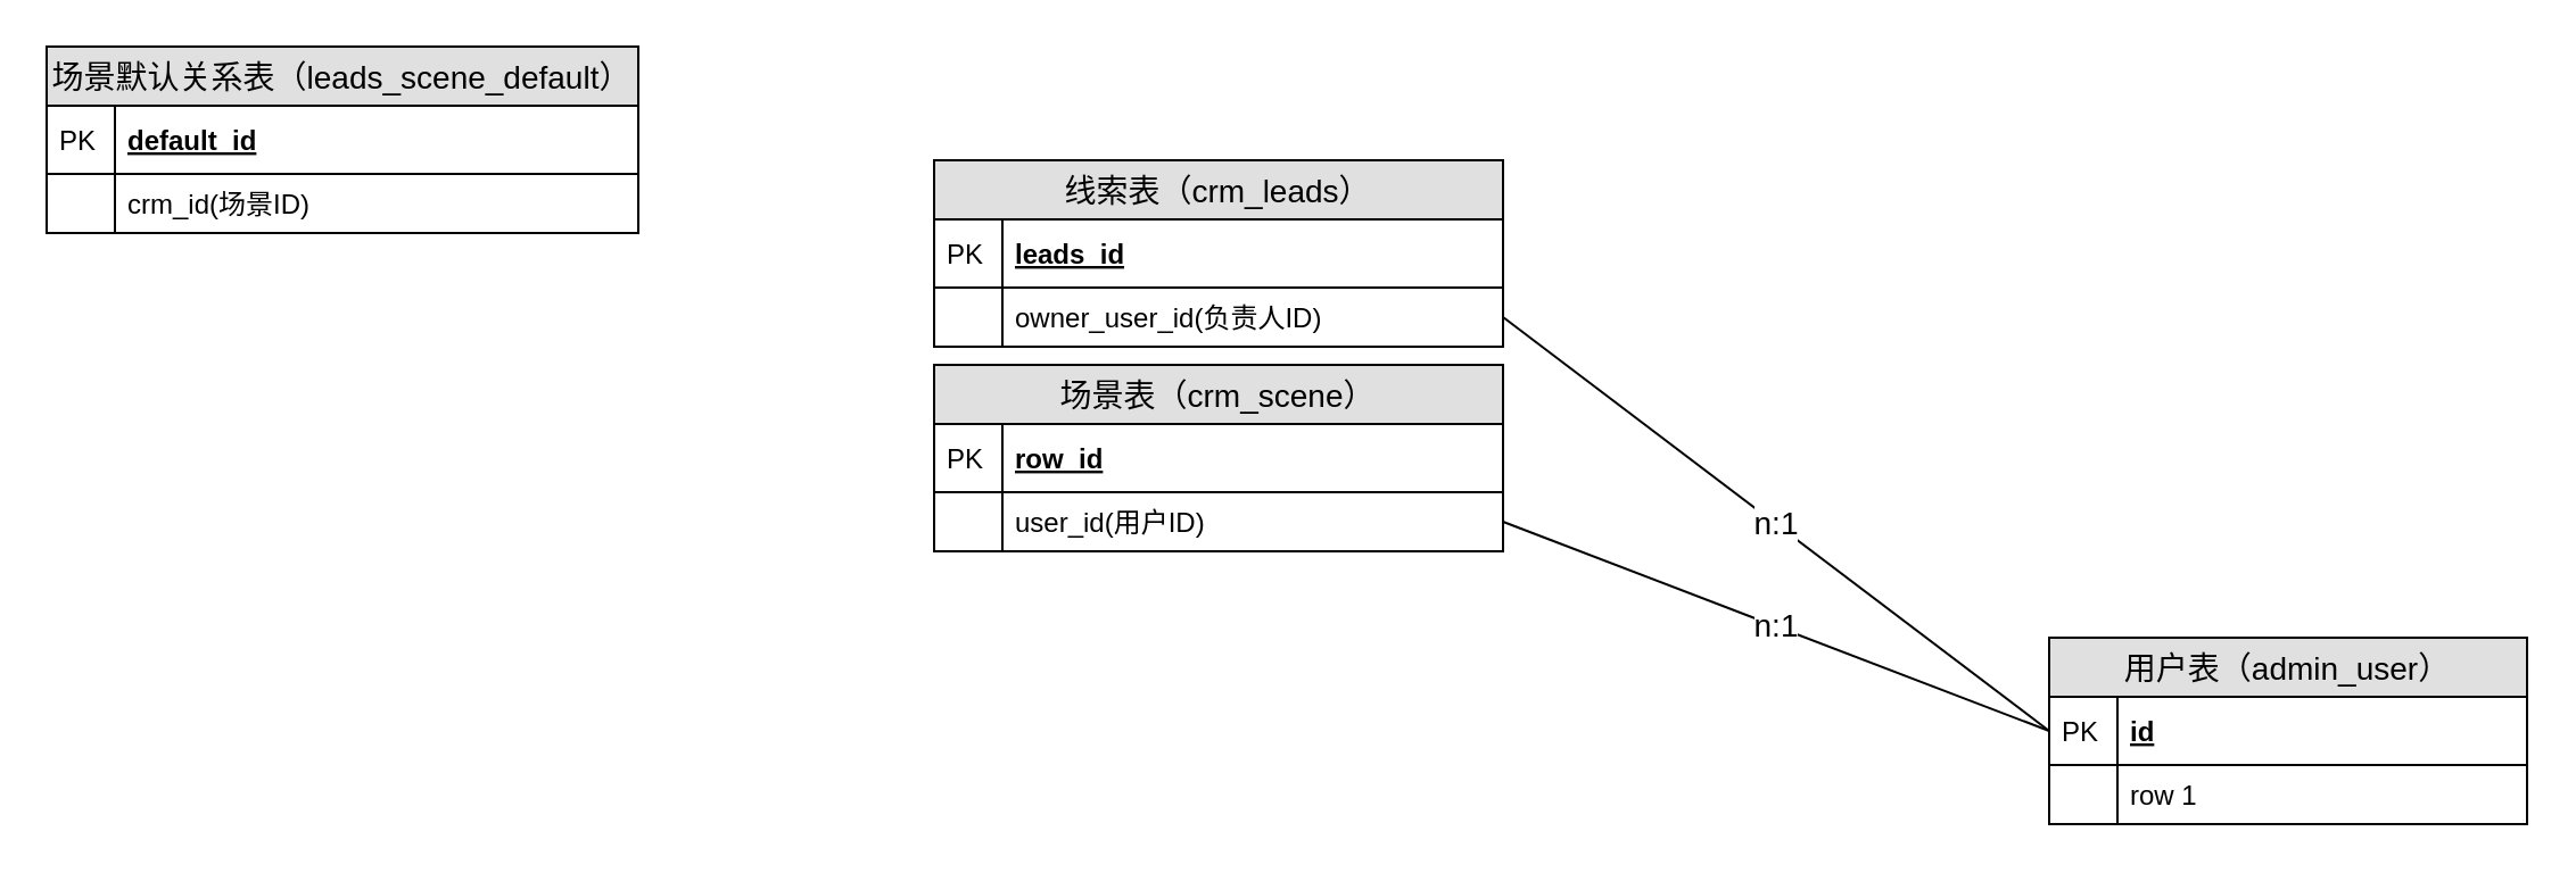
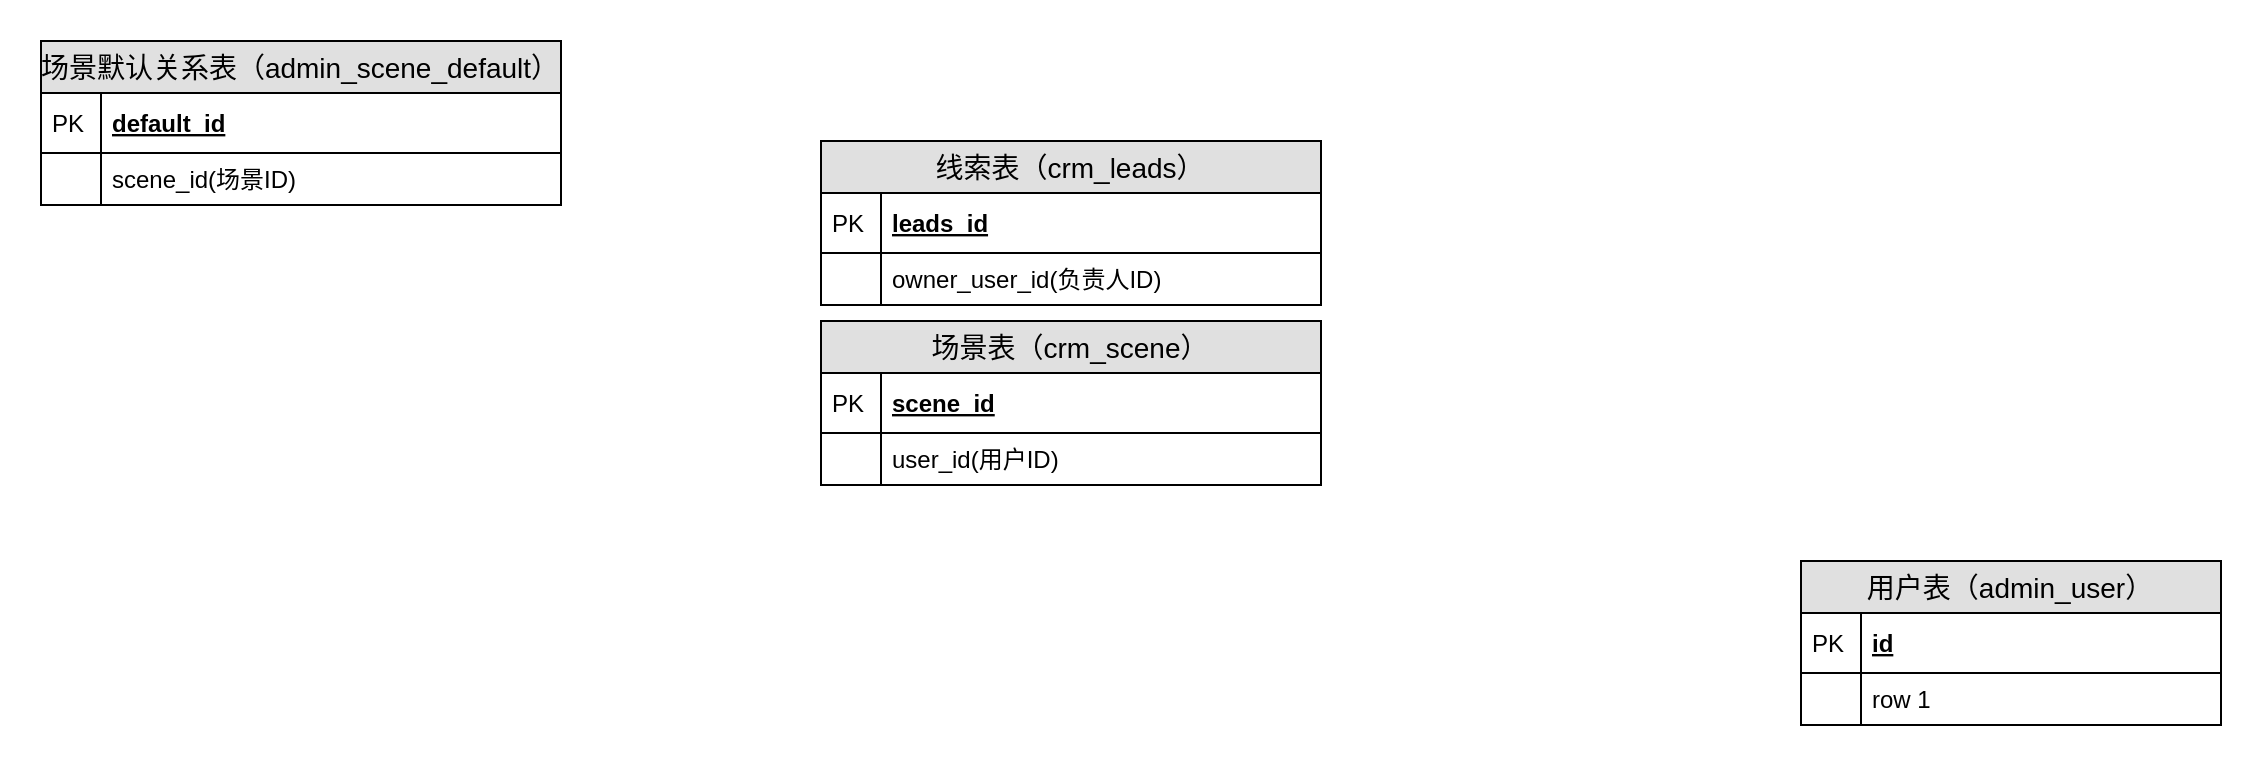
  <mxCell id="0" />
  <mxCell id="1" parent="0" />
  <mxCell id="2" value="线索表（crm_leads）" style="swimlane;fontStyle=0;childLayout=stackLayout;horizontal=1;startSize=26;fillColor=#e0e0e0;horizontalStack=0;resizeParent=1;resizeParentMax=0;resizeLast=0;collapsible=1;marginBottom=0;swimlaneFillColor=#ffffff;align=center;fontSize=14;" parent="1" vertex="1"><mxGeometry x="410" y="70" width="250" height="82" as="geometry"><mxRectangle x="700" y="130" width="160" height="26" as="alternateBounds" /></mxGeometry></mxCell>
  <mxCell id="3" value="leads_id" style="shape=partialRectangle;top=0;left=0;right=0;bottom=1;align=left;verticalAlign=middle;fillColor=none;spacingLeft=34;spacingRight=4;overflow=hidden;rotatable=0;points=[[0,0.5],[1,0.5]];portConstraint=eastwest;dropTarget=0;fontStyle=5;fontSize=12;" parent="2" vertex="1"><mxGeometry y="26" width="250" height="30" as="geometry" /></mxCell>
  <mxCell id="4" value="PK" style="shape=partialRectangle;top=0;left=0;bottom=0;fillColor=none;align=left;verticalAlign=middle;spacingLeft=4;spacingRight=4;overflow=hidden;rotatable=0;points=[];portConstraint=eastwest;part=1;fontSize=12;" parent="3" vertex="1" connectable="0"><mxGeometry width="30" height="30" as="geometry" /></mxCell>
  <mxCell id="5" value="owner_user_id(负责人ID)" style="shape=partialRectangle;top=0;left=0;right=0;bottom=0;align=left;verticalAlign=top;fillColor=none;spacingLeft=34;spacingRight=4;overflow=hidden;rotatable=0;points=[[0,0.5],[1,0.5]];portConstraint=eastwest;dropTarget=0;fontSize=12;" parent="2" vertex="1"><mxGeometry y="56" width="250" height="26" as="geometry" /></mxCell>
  <mxCell id="6" value="" style="shape=partialRectangle;top=0;left=0;bottom=0;fillColor=none;align=left;verticalAlign=top;spacingLeft=4;spacingRight=4;overflow=hidden;rotatable=0;points=[];portConstraint=eastwest;part=1;fontSize=12;" parent="5" vertex="1" connectable="0"><mxGeometry width="30" height="26" as="geometry" /></mxCell>
- <mxCell id="7" value="n:1" style="endArrow=none;html=1;rounded=0;fontSize=14;exitX=1;exitY=0.5;exitDx=0;exitDy=0;entryX=0;entryY=0.5;entryDx=0;entryDy=0;" parent="1" source="12" target="14" edge="1"><mxGeometry relative="1" as="geometry"><mxPoint x="580" y="420" as="sourcePoint" /><mxPoint x="790" y="400" as="targetPoint" /></mxGeometry></mxCell>
- <mxCell id="8" value="n:1" style="endArrow=none;html=1;rounded=0;fontSize=14;exitX=1;exitY=0.5;exitDx=0;exitDy=0;entryX=0;entryY=0.5;entryDx=0;entryDy=0;" parent="1" source="5" target="15" edge="1"><mxGeometry relative="1" as="geometry"><mxPoint x="720" y="190" as="sourcePoint" /><mxPoint x="880" y="190" as="targetPoint" /></mxGeometry></mxCell>
  <mxCell id="9" value="场景表（crm_scene）" style="swimlane;fontStyle=0;childLayout=stackLayout;horizontal=1;startSize=26;fillColor=#e0e0e0;horizontalStack=0;resizeParent=1;resizeParentMax=0;resizeLast=0;collapsible=1;marginBottom=0;swimlaneFillColor=#ffffff;align=center;fontSize=14;" parent="1" vertex="1"><mxGeometry x="410" y="160" width="250" height="82" as="geometry"><mxRectangle x="700" y="220" width="170" height="26" as="alternateBounds" /></mxGeometry></mxCell>
- <mxCell id="10" value="row_id" style="shape=partialRectangle;top=0;left=0;right=0;bottom=1;align=left;verticalAlign=middle;fillColor=none;spacingLeft=34;spacingRight=4;overflow=hidden;rotatable=0;points=[[0,0.5],[1,0.5]];portConstraint=eastwest;dropTarget=0;fontStyle=5;fontSize=12;" parent="9" vertex="1"><mxGeometry y="26" width="250" height="30" as="geometry" /></mxCell>
+ <mxCell id="10" value="scene_id" style="shape=partialRectangle;top=0;left=0;right=0;bottom=1;align=left;verticalAlign=middle;fillColor=none;spacingLeft=34;spacingRight=4;overflow=hidden;rotatable=0;points=[[0,0.5],[1,0.5]];portConstraint=eastwest;dropTarget=0;fontStyle=5;fontSize=12;" parent="9" vertex="1"><mxGeometry y="26" width="250" height="30" as="geometry" /></mxCell>
  <mxCell id="11" value="PK" style="shape=partialRectangle;top=0;left=0;bottom=0;fillColor=none;align=left;verticalAlign=middle;spacingLeft=4;spacingRight=4;overflow=hidden;rotatable=0;points=[];portConstraint=eastwest;part=1;fontSize=12;" parent="10" vertex="1" connectable="0"><mxGeometry width="30" height="30" as="geometry" /></mxCell>
  <mxCell id="12" value="user_id(用户ID)" style="shape=partialRectangle;top=0;left=0;right=0;bottom=0;align=left;verticalAlign=top;fillColor=none;spacingLeft=34;spacingRight=4;overflow=hidden;rotatable=0;points=[[0,0.5],[1,0.5]];portConstraint=eastwest;dropTarget=0;fontSize=12;" parent="9" vertex="1"><mxGeometry y="56" width="250" height="26" as="geometry" /></mxCell>
  <mxCell id="13" value="" style="shape=partialRectangle;top=0;left=0;bottom=0;fillColor=none;align=left;verticalAlign=top;spacingLeft=4;spacingRight=4;overflow=hidden;rotatable=0;points=[];portConstraint=eastwest;part=1;fontSize=12;" parent="12" vertex="1" connectable="0"><mxGeometry width="30" height="26" as="geometry" /></mxCell>
  <mxCell id="14" value="用户表（admin_user）" style="swimlane;fontStyle=0;childLayout=stackLayout;horizontal=1;startSize=26;fillColor=#e0e0e0;horizontalStack=0;resizeParent=1;resizeParentMax=0;resizeLast=0;collapsible=1;marginBottom=0;swimlaneFillColor=#ffffff;align=center;fontSize=14;" parent="1" vertex="1"><mxGeometry x="900" y="280" width="210" height="82" as="geometry"><mxRectangle x="1190" y="340" width="180" height="26" as="alternateBounds" /></mxGeometry></mxCell>
  <mxCell id="15" value="id" style="shape=partialRectangle;top=0;left=0;right=0;bottom=1;align=left;verticalAlign=middle;fillColor=none;spacingLeft=34;spacingRight=4;overflow=hidden;rotatable=0;points=[[0,0.5],[1,0.5]];portConstraint=eastwest;dropTarget=0;fontStyle=5;fontSize=12;" parent="14" vertex="1"><mxGeometry y="26" width="210" height="30" as="geometry" /></mxCell>
  <mxCell id="16" value="PK" style="shape=partialRectangle;top=0;left=0;bottom=0;fillColor=none;align=left;verticalAlign=middle;spacingLeft=4;spacingRight=4;overflow=hidden;rotatable=0;points=[];portConstraint=eastwest;part=1;fontSize=12;" parent="15" vertex="1" connectable="0"><mxGeometry width="30" height="30" as="geometry" /></mxCell>
  <mxCell id="17" value="row 1" style="shape=partialRectangle;top=0;left=0;right=0;bottom=0;align=left;verticalAlign=top;fillColor=none;spacingLeft=34;spacingRight=4;overflow=hidden;rotatable=0;points=[[0,0.5],[1,0.5]];portConstraint=eastwest;dropTarget=0;fontSize=12;" parent="14" vertex="1"><mxGeometry y="56" width="210" height="26" as="geometry" /></mxCell>
  <mxCell id="18" value="" style="shape=partialRectangle;top=0;left=0;bottom=0;fillColor=none;align=left;verticalAlign=top;spacingLeft=4;spacingRight=4;overflow=hidden;rotatable=0;points=[];portConstraint=eastwest;part=1;fontSize=12;" parent="17" vertex="1" connectable="0"><mxGeometry width="30" height="26" as="geometry" /></mxCell>
- <mxCell id="19" value="场景默认关系表（leads_scene_default）" style="swimlane;fontStyle=0;childLayout=stackLayout;horizontal=1;startSize=26;fillColor=#e0e0e0;horizontalStack=0;resizeParent=1;resizeParentMax=0;resizeLast=0;collapsible=1;marginBottom=0;swimlaneFillColor=#ffffff;align=center;fontSize=14;" parent="1" vertex="1"><mxGeometry x="20" y="20" width="260" height="82" as="geometry"><mxRectangle x="310" y="110" width="290" height="26" as="alternateBounds" /></mxGeometry></mxCell>
+ <mxCell id="19" value="场景默认关系表（admin_scene_default）" style="swimlane;fontStyle=0;childLayout=stackLayout;horizontal=1;startSize=26;fillColor=#e0e0e0;horizontalStack=0;resizeParent=1;resizeParentMax=0;resizeLast=0;collapsible=1;marginBottom=0;swimlaneFillColor=#ffffff;align=center;fontSize=14;" parent="1" vertex="1"><mxGeometry x="20" y="20" width="260" height="82" as="geometry"><mxRectangle x="310" y="110" width="290" height="26" as="alternateBounds" /></mxGeometry></mxCell>
  <mxCell id="20" value="default_id" style="shape=partialRectangle;top=0;left=0;right=0;bottom=1;align=left;verticalAlign=middle;fillColor=none;spacingLeft=34;spacingRight=4;overflow=hidden;rotatable=0;points=[[0,0.5],[1,0.5]];portConstraint=eastwest;dropTarget=0;fontStyle=5;fontSize=12;" parent="19" vertex="1"><mxGeometry y="26" width="260" height="30" as="geometry" /></mxCell>
  <mxCell id="21" value="PK" style="shape=partialRectangle;top=0;left=0;bottom=0;fillColor=none;align=left;verticalAlign=middle;spacingLeft=4;spacingRight=4;overflow=hidden;rotatable=0;points=[];portConstraint=eastwest;part=1;fontSize=12;" parent="20" vertex="1" connectable="0"><mxGeometry width="30" height="30" as="geometry" /></mxCell>
- <mxCell id="22" value="crm_id(场景ID)" style="shape=partialRectangle;top=0;left=0;right=0;bottom=0;align=left;verticalAlign=top;fillColor=none;spacingLeft=34;spacingRight=4;overflow=hidden;rotatable=0;points=[[0,0.5],[1,0.5]];portConstraint=eastwest;dropTarget=0;fontSize=12;" parent="19" vertex="1"><mxGeometry y="56" width="260" height="26" as="geometry" /></mxCell>
+ <mxCell id="22" value="scene_id(场景ID)" style="shape=partialRectangle;top=0;left=0;right=0;bottom=0;align=left;verticalAlign=top;fillColor=none;spacingLeft=34;spacingRight=4;overflow=hidden;rotatable=0;points=[[0,0.5],[1,0.5]];portConstraint=eastwest;dropTarget=0;fontSize=12;" parent="19" vertex="1"><mxGeometry y="56" width="260" height="26" as="geometry" /></mxCell>
  <mxCell id="23" value="" style="shape=partialRectangle;top=0;left=0;bottom=0;fillColor=none;align=left;verticalAlign=top;spacingLeft=4;spacingRight=4;overflow=hidden;rotatable=0;points=[];portConstraint=eastwest;part=1;fontSize=12;" parent="22" vertex="1" connectable="0"><mxGeometry width="30" height="26" as="geometry" /></mxCell>
